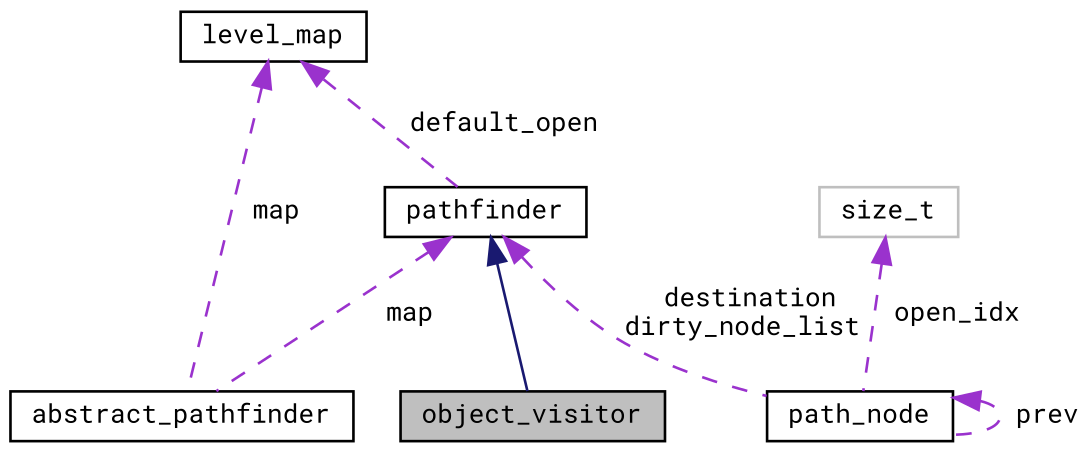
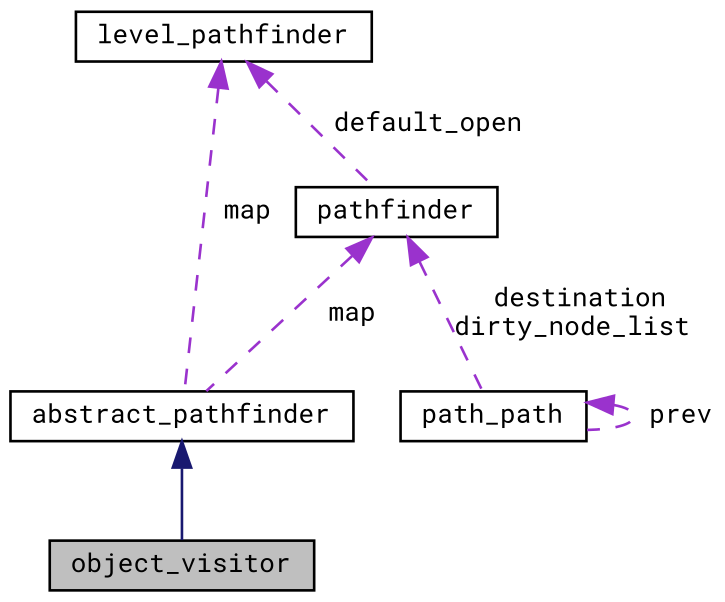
  digraph {
    fontname="Roboto Mono"
    node [color=black fillcolor=white fontname="Roboto Mono" fontsize=10 shape=record style=filled]
    edge [color=darkorchid3 dir=back fontname="Roboto Mono" fontsize=10 labelfontname=Helvetica labelfontsize=10 style=dashed]
    n1 [fillcolor=grey75 fontcolor=black height=0.2 label=object_visitor width=0.4]
    n2 [height=0.2 label=abstract_pathfinder width=0.4]
    n3 [height=0.2 label=pathfinder width=0.4]
-   n4 [height=0.2 label=path_node width=0.4]
-   n5 [color=grey75 height=0.2 label=size_t width=0.4]
-   n6 [height=0.2 label=level_map width=0.4]
-   n3 -> n1 [color=midnightblue style=solid]
+   n4 [height=0.2 label=path_path width=0.4]
+   n6 [height=0.2 label=level_pathfinder width=0.4]
+   n2 -> n1 [color=midnightblue style=solid]
    n3 -> n2 [label=" map"]
    n3 -> n4 [label=" destination\ndirty_node_list"]
    n4 -> n4 [label=" prev"]
-   n5 -> n4 [label=" open_idx"]
    n6 -> n2 [label=" map"]
    n6 -> n3 [label=" default_open"]
  }
